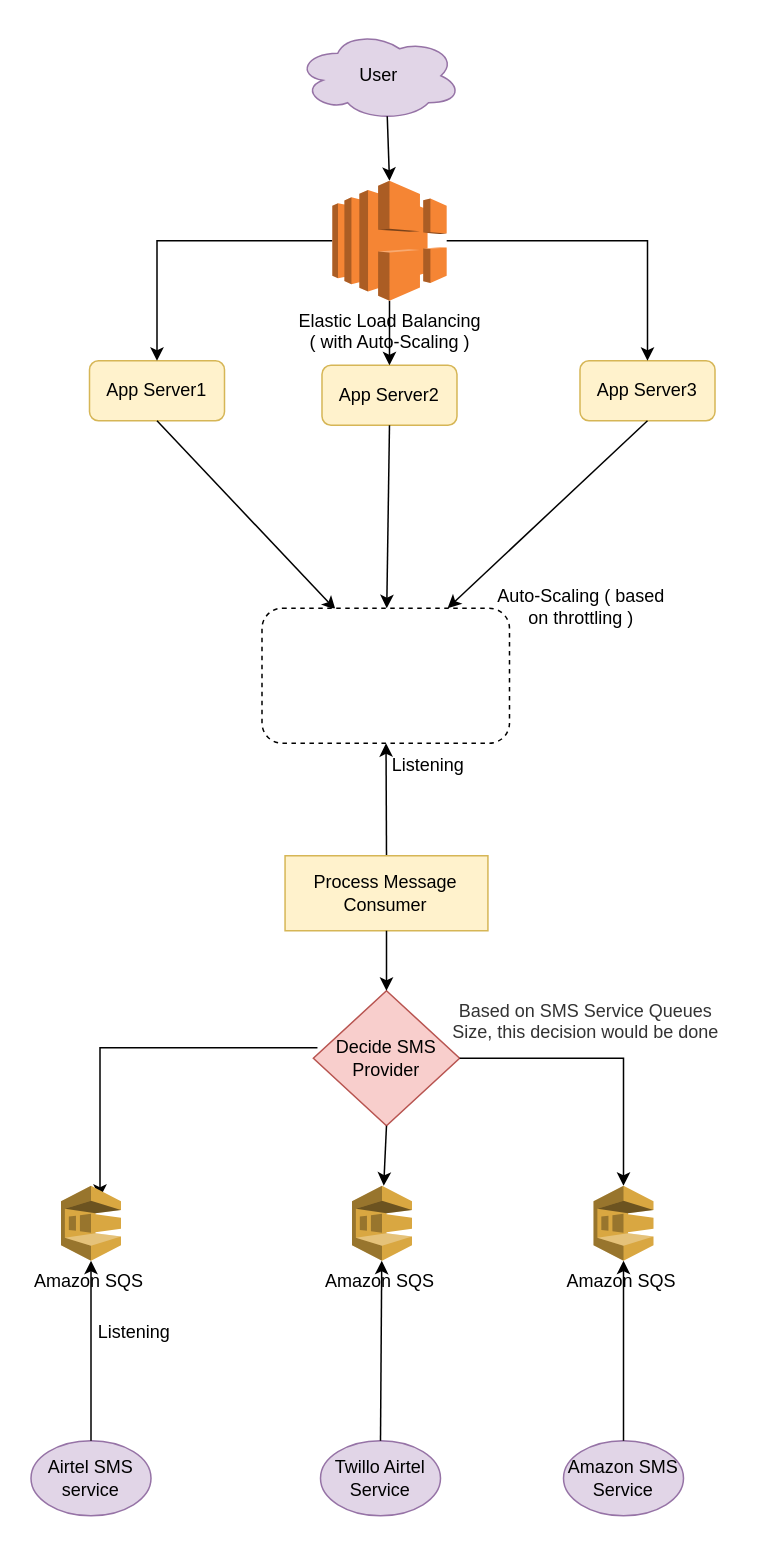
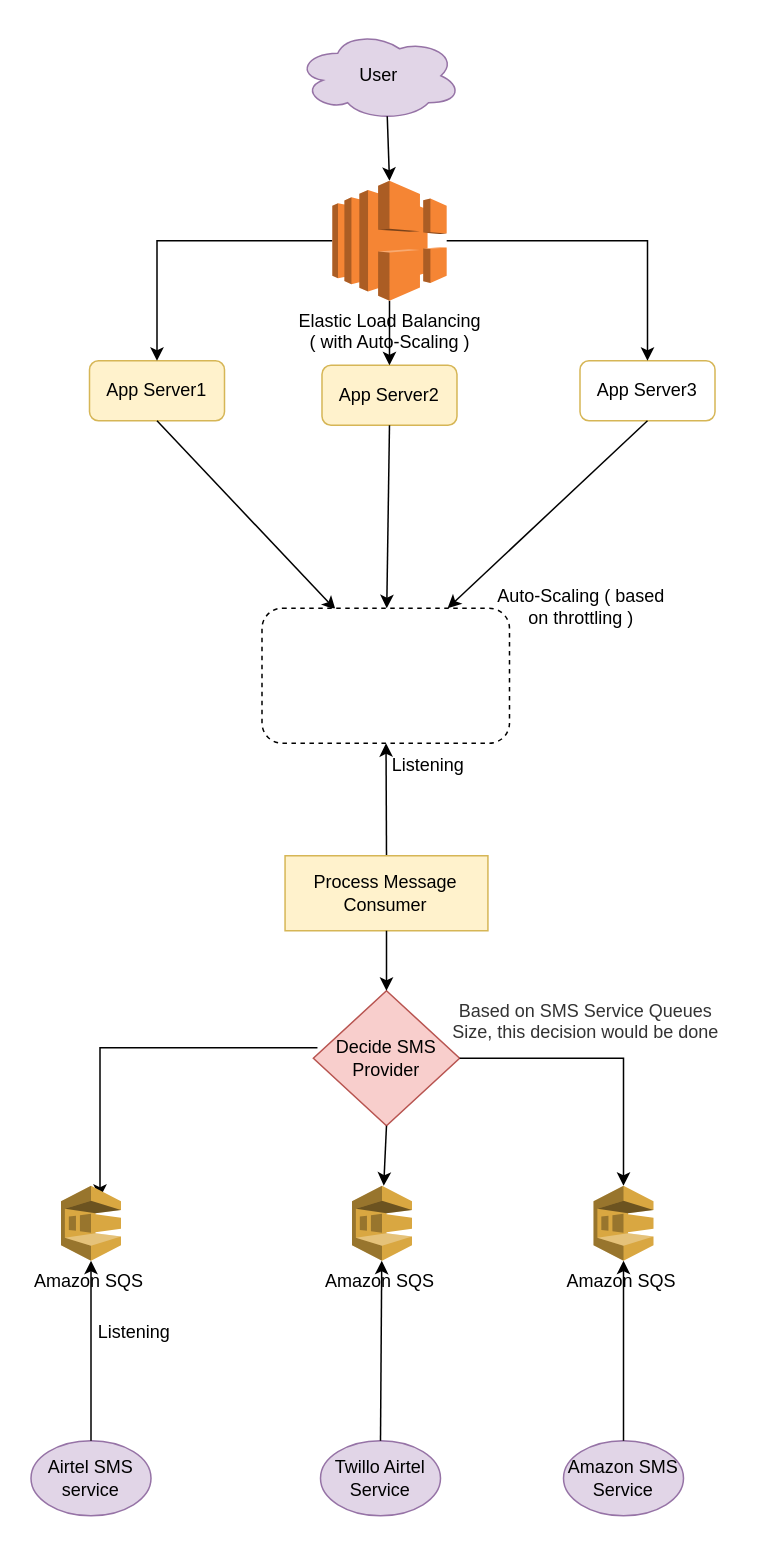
  <mxCell id="0" />
  <mxCell id="1" parent="0" />
  <mxCell id="2" value="User" style="ellipse;shape=cloud;whiteSpace=wrap;html=1;fillColor=#e1d5e7;strokeColor=#9673a6;" parent="1" vertex="1"><mxGeometry x="197" y="20" width="110" height="60" as="geometry" /></mxCell>
  <mxCell id="3" value="App Server1" style="rounded=1;whiteSpace=wrap;html=1;fillColor=#fff2cc;strokeColor=#d6b656;" parent="1" vertex="1"><mxGeometry x="59" y="240" width="90" height="40" as="geometry" /></mxCell>
  <mxCell id="4" value="" style="endArrow=classic;html=1;rounded=0;entryX=0.5;entryY=0;entryDx=0;entryDy=0;edgeStyle=orthogonalEdgeStyle;" parent="1" source="29" target="3" edge="1"><mxGeometry width="50" height="50" relative="1" as="geometry"><mxPoint x="217.5" y="150" as="sourcePoint" /><mxPoint x="295" y="190" as="targetPoint" /></mxGeometry></mxCell>
  <mxCell id="5" value="" style="endArrow=classic;html=1;rounded=0;exitX=0.55;exitY=0.95;exitDx=0;exitDy=0;exitPerimeter=0;entryX=0.5;entryY=0;entryDx=0;entryDy=0;entryPerimeter=0;" parent="1" source="2" target="29" edge="1"><mxGeometry width="50" height="50" relative="1" as="geometry"><mxPoint x="245" y="240" as="sourcePoint" /><mxPoint x="258.673" y="111.249" as="targetPoint" /></mxGeometry></mxCell>
  <mxCell id="6" value="App Server2" style="rounded=1;whiteSpace=wrap;html=1;fillColor=#fff2cc;strokeColor=#d6b656;" parent="1" vertex="1"><mxGeometry x="213.99" y="243" width="90" height="40" as="geometry" /></mxCell>
  <mxCell id="7" value="" style="endArrow=classic;html=1;rounded=0;exitX=0.5;exitY=1;exitDx=0;exitDy=0;exitPerimeter=0;" parent="1" source="29" target="6" edge="1"><mxGeometry width="50" height="50" relative="1" as="geometry"><mxPoint x="260" y="190" as="sourcePoint" /><mxPoint x="295" y="190" as="targetPoint" /></mxGeometry></mxCell>
- <mxCell id="8" value="App Server3" style="rounded=1;whiteSpace=wrap;html=1;fillColor=#fff2cc;strokeColor=#d6b656;" parent="1" vertex="1"><mxGeometry x="386" y="240" width="90" height="40" as="geometry" /></mxCell>
+ <mxCell id="8" value="App Server3" style="rounded=1;whiteSpace=wrap;html=1;fillColor=#ffffff;strokeColor=#d6b656;" parent="1" vertex="1"><mxGeometry x="386" y="240" width="90" height="40" as="geometry" /></mxCell>
  <mxCell id="9" value="" style="endArrow=classic;html=1;rounded=0;entryX=0.5;entryY=0;entryDx=0;entryDy=0;edgeStyle=orthogonalEdgeStyle;" parent="1" source="29" target="8" edge="1"><mxGeometry width="50" height="50" relative="1" as="geometry"><mxPoint x="302.5" y="150" as="sourcePoint" /><mxPoint x="295" y="190" as="targetPoint" /></mxGeometry></mxCell>
  <mxCell id="10" value="Airtel SMS service" style="ellipse;whiteSpace=wrap;html=1;fillColor=#e1d5e7;strokeColor=#9673a6;" parent="1" vertex="1"><mxGeometry x="20" y="960" width="80" height="50" as="geometry" /></mxCell>
  <mxCell id="11" value="Twillo Airtel Service" style="ellipse;whiteSpace=wrap;html=1;fillColor=#e1d5e7;strokeColor=#9673a6;" parent="1" vertex="1"><mxGeometry x="213" y="960" width="80" height="50" as="geometry" /></mxCell>
  <mxCell id="12" value="" style="endArrow=classic;html=1;rounded=0;exitX=0.5;exitY=1;exitDx=0;exitDy=0;entryX=0.297;entryY=0.011;entryDx=0;entryDy=0;entryPerimeter=0;" parent="1" source="3" target="15" edge="1"><mxGeometry width="50" height="50" relative="1" as="geometry"><mxPoint x="245" y="450" as="sourcePoint" /><mxPoint x="229" y="365" as="targetPoint" /></mxGeometry></mxCell>
  <mxCell id="13" value="" style="endArrow=classic;html=1;rounded=0;exitX=0.5;exitY=1;exitDx=0;exitDy=0;" parent="1" source="6" target="15" edge="1"><mxGeometry width="50" height="50" relative="1" as="geometry"><mxPoint x="114" y="280" as="sourcePoint" /><mxPoint x="259" y="400" as="targetPoint" /></mxGeometry></mxCell>
  <mxCell id="14" value="" style="endArrow=classic;html=1;rounded=0;exitX=0.5;exitY=1;exitDx=0;exitDy=0;entryX=0.75;entryY=0;entryDx=0;entryDy=0;" parent="1" source="8" target="15" edge="1"><mxGeometry width="50" height="50" relative="1" as="geometry"><mxPoint x="269" y="280" as="sourcePoint" /><mxPoint x="289" y="365" as="targetPoint" /></mxGeometry></mxCell>
  <mxCell id="15" value="" style="rounded=1;whiteSpace=wrap;html=1;dashed=1;" parent="1" vertex="1"><mxGeometry x="174" y="405" width="165" height="90" as="geometry" /></mxCell>
  <mxCell id="16" value="" style="endArrow=classic;html=1;rounded=0;exitX=0.5;exitY=0;exitDx=0;exitDy=0;" parent="1" source="17" target="15" edge="1"><mxGeometry width="50" height="50" relative="1" as="geometry"><mxPoint x="165" y="570" as="sourcePoint" /><mxPoint x="295" y="560" as="targetPoint" /></mxGeometry></mxCell>
  <mxCell id="17" value="Process Message Consumer" style="whiteSpace=wrap;html=1;fillColor=#fff2cc;strokeColor=#d6b656;rounded=0;" parent="1" vertex="1"><mxGeometry x="189.37" y="570" width="135.25" height="50" as="geometry" /></mxCell>
  <mxCell id="18" value="" style="endArrow=classic;html=1;rounded=0;exitX=0.028;exitY=0.422;exitDx=0;exitDy=0;edgeStyle=orthogonalEdgeStyle;exitPerimeter=0;entryX=0.65;entryY=0.16;entryDx=0;entryDy=0;entryPerimeter=0;" parent="1" source="19" target="34" edge="1"><mxGeometry width="50" height="50" relative="1" as="geometry"><mxPoint x="245" y="730" as="sourcePoint" /><mxPoint x="60" y="790" as="targetPoint" /></mxGeometry></mxCell>
  <mxCell id="19" value="Decide SMS Provider" style="rhombus;whiteSpace=wrap;html=1;fillColor=#f8cecc;strokeColor=#b85450;" parent="1" vertex="1"><mxGeometry x="208.24" y="660" width="97.5" height="90" as="geometry" /></mxCell>
  <mxCell id="20" value="" style="endArrow=classic;html=1;rounded=0;exitX=0.5;exitY=1;exitDx=0;exitDy=0;entryX=0.5;entryY=0;entryDx=0;entryDy=0;" parent="1" source="17" target="19" edge="1"><mxGeometry width="50" height="50" relative="1" as="geometry"><mxPoint x="245" y="800" as="sourcePoint" /><mxPoint x="295" y="750" as="targetPoint" /></mxGeometry></mxCell>
  <mxCell id="21" value="" style="endArrow=classic;html=1;rounded=0;exitX=0.5;exitY=1;exitDx=0;exitDy=0;" parent="1" source="19" target="33" edge="1"><mxGeometry width="50" height="50" relative="1" as="geometry"><mxPoint x="245" y="750" as="sourcePoint" /><mxPoint x="254.535" y="790" as="targetPoint" /></mxGeometry></mxCell>
  <mxCell id="22" value="" style="endArrow=classic;html=1;rounded=0;exitX=1;exitY=0.5;exitDx=0;exitDy=0;edgeStyle=orthogonalEdgeStyle;" parent="1" source="19" target="32" edge="1"><mxGeometry width="50" height="50" relative="1" as="geometry"><mxPoint x="245" y="870" as="sourcePoint" /><mxPoint x="420" y="790" as="targetPoint" /></mxGeometry></mxCell>
  <mxCell id="23" value="" style="endArrow=classic;html=1;rounded=0;exitX=0.5;exitY=0;exitDx=0;exitDy=0;entryX=0.5;entryY=1;entryDx=0;entryDy=0;entryPerimeter=0;" parent="1" source="10" edge="1"><mxGeometry width="50" height="50" relative="1" as="geometry"><mxPoint x="245" y="910" as="sourcePoint" /><mxPoint x="60" y="840" as="targetPoint" /></mxGeometry></mxCell>
  <mxCell id="24" value="" style="endArrow=classic;html=1;rounded=0;exitX=0.5;exitY=0;exitDx=0;exitDy=0;" parent="1" source="11" target="33" edge="1"><mxGeometry width="50" height="50" relative="1" as="geometry"><mxPoint x="245" y="910" as="sourcePoint" /><mxPoint x="253" y="840" as="targetPoint" /></mxGeometry></mxCell>
  <mxCell id="25" value="Amazon SMS Service" style="ellipse;whiteSpace=wrap;html=1;fillColor=#e1d5e7;strokeColor=#9673a6;" parent="1" vertex="1"><mxGeometry x="375" y="960" width="80" height="50" as="geometry" /></mxCell>
  <mxCell id="26" value="" style="endArrow=classic;html=1;rounded=0;" parent="1" source="25" target="32" edge="1"><mxGeometry width="50" height="50" relative="1" as="geometry"><mxPoint x="415" y="950" as="sourcePoint" /><mxPoint x="420" y="840" as="targetPoint" /></mxGeometry></mxCell>
  <mxCell id="27" value="Listening" style="text;html=1;strokeColor=none;fillColor=none;align=center;verticalAlign=middle;whiteSpace=wrap;rounded=0;" parent="1" vertex="1"><mxGeometry x="59" y="873" width="60" height="30" as="geometry" /></mxCell>
  <mxCell id="28" value="Listening" style="text;html=1;strokeColor=none;fillColor=none;align=center;verticalAlign=middle;whiteSpace=wrap;rounded=0;" parent="1" vertex="1"><mxGeometry x="255" y="495" width="60" height="30" as="geometry" /></mxCell>
  <mxCell id="29" value="Elastic Load Balancing &lt;br&gt;( with Auto-Scaling )" style="outlineConnect=0;dashed=0;verticalLabelPosition=bottom;verticalAlign=top;align=center;html=1;shape=mxgraph.aws3.elastic_load_balancing;fillColor=#F58534;gradientColor=none;" vertex="1" parent="1"><mxGeometry x="220.87" y="120" width="76.25" height="80" as="geometry" /></mxCell>
  <mxCell id="30" value="Auto-Scaling ( based on throttling )" style="text;html=1;strokeColor=none;fillColor=none;align=center;verticalAlign=middle;whiteSpace=wrap;rounded=0;" vertex="1" parent="1"><mxGeometry x="329" y="389" width="116" height="30" as="geometry" /></mxCell>
  <mxCell id="31" value="&lt;div style=&quot;text-align: center;&quot;&gt;&lt;span style=&quot;background-color: initial;&quot;&gt;&lt;font color=&quot;#333333&quot;&gt;Based on SMS Service Queues Size, this decision would be done&lt;/font&gt;&lt;/span&gt;&lt;/div&gt;" style="text;whiteSpace=wrap;html=1;" vertex="1" parent="1"><mxGeometry x="293" y="660" width="192" height="40" as="geometry" /></mxCell>
  <mxCell id="32" value="Amazon SQS&amp;nbsp;" style="outlineConnect=0;dashed=0;verticalLabelPosition=bottom;verticalAlign=top;align=center;html=1;shape=mxgraph.aws3.sqs;fillColor=#D9A741;gradientColor=none;" vertex="1" parent="1"><mxGeometry x="395" y="790" width="40" height="50" as="geometry" /></mxCell>
  <mxCell id="33" value="Amazon SQS&amp;nbsp;" style="outlineConnect=0;dashed=0;verticalLabelPosition=bottom;verticalAlign=top;align=center;html=1;shape=mxgraph.aws3.sqs;fillColor=#D9A741;gradientColor=none;" vertex="1" parent="1"><mxGeometry x="234" y="790" width="40" height="50" as="geometry" /></mxCell>
  <mxCell id="34" value="Amazon SQS&amp;nbsp;" style="outlineConnect=0;dashed=0;verticalLabelPosition=bottom;verticalAlign=top;align=center;html=1;shape=mxgraph.aws3.sqs;fillColor=#D9A741;gradientColor=none;" vertex="1" parent="1"><mxGeometry x="40" y="790" width="40" height="50" as="geometry" /></mxCell>
